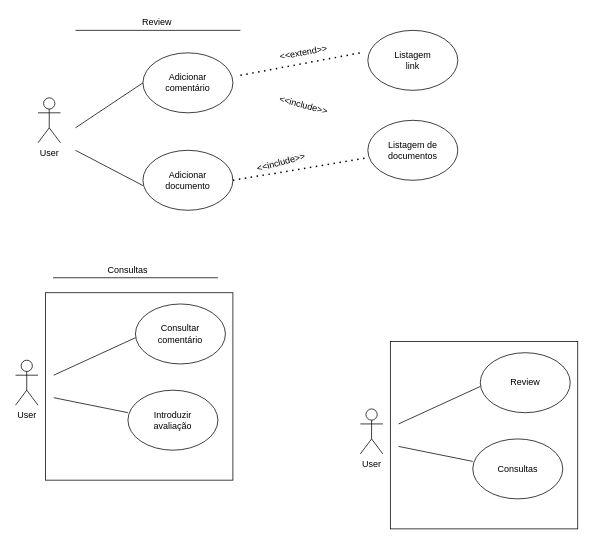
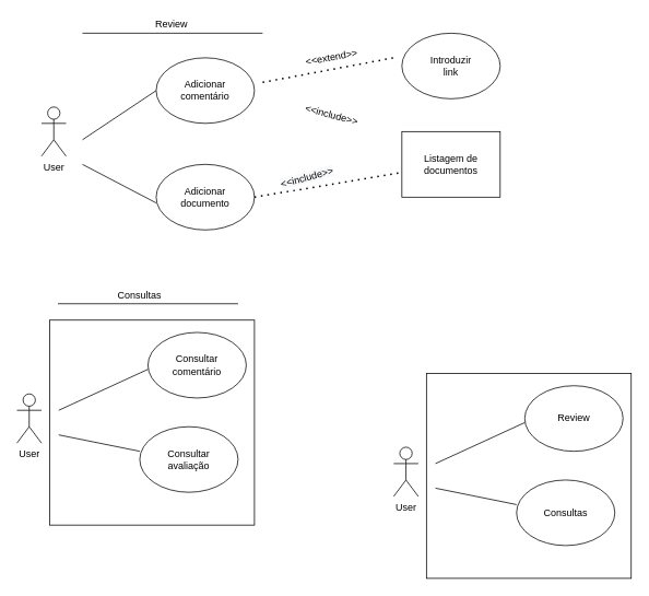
  <mxCell id="0" />
  <mxCell id="1" parent="0" />
  <mxCell id="2" value="" style="whiteSpace=wrap;html=1;aspect=fixed;" vertex="1" parent="1"><mxGeometry x="60" y="390" width="250" height="250" as="geometry" /></mxCell>
  <mxCell id="3" value="User" style="shape=umlActor;verticalLabelPosition=bottom;verticalAlign=top;html=1;outlineConnect=0;" vertex="1" parent="1"><mxGeometry x="50" y="130" width="30" height="60" as="geometry" /></mxCell>
  <mxCell id="4" value="Adicionar &lt;br&gt;comentário" style="ellipse;whiteSpace=wrap;html=1;" vertex="1" parent="1"><mxGeometry x="190" y="70" width="120" height="80" as="geometry" /></mxCell>
  <mxCell id="5" value="Adicionar&lt;br&gt;documento" style="ellipse;whiteSpace=wrap;html=1;" vertex="1" parent="1"><mxGeometry x="190" y="200" width="120" height="80" as="geometry" /></mxCell>
  <mxCell id="6" value="Consultar&lt;br&gt;comentário" style="ellipse;whiteSpace=wrap;html=1;" vertex="1" parent="1"><mxGeometry x="180" y="405" width="120" height="80" as="geometry" /></mxCell>
- <mxCell id="7" value="Introduzir&lt;br&gt;avaliação" style="ellipse;whiteSpace=wrap;html=1;" vertex="1" parent="1"><mxGeometry x="170" y="520" width="120" height="80" as="geometry" /></mxCell>
+ <mxCell id="7" value="Consultar&lt;br&gt;avaliação" style="ellipse;whiteSpace=wrap;html=1;" vertex="1" parent="1"><mxGeometry x="170" y="520" width="120" height="80" as="geometry" /></mxCell>
  <mxCell id="8" value="" style="endArrow=none;html=1;entryX=0;entryY=0.5;entryDx=0;entryDy=0;" edge="1" parent="1" target="4"><mxGeometry width="50" height="50" relative="1" as="geometry"><mxPoint x="100" y="170" as="sourcePoint" /><mxPoint x="130" y="73" as="targetPoint" /></mxGeometry></mxCell>
  <mxCell id="9" value="" style="endArrow=none;html=1;" edge="1" parent="1"><mxGeometry width="50" height="50" relative="1" as="geometry"><mxPoint x="71" y="530" as="sourcePoint" /><mxPoint x="170" y="550" as="targetPoint" /></mxGeometry></mxCell>
  <mxCell id="10" value="" style="endArrow=none;html=1;entryX=0;entryY=0.588;entryDx=0;entryDy=0;entryPerimeter=0;" edge="1" parent="1" target="5"><mxGeometry width="50" height="50" relative="1" as="geometry"><mxPoint x="100" y="200" as="sourcePoint" /><mxPoint x="210" y="53.04" as="targetPoint" /></mxGeometry></mxCell>
  <mxCell id="11" value="" style="endArrow=none;html=1;" edge="1" parent="1"><mxGeometry width="50" height="50" relative="1" as="geometry"><mxPoint x="71" y="500" as="sourcePoint" /><mxPoint x="180" y="450" as="targetPoint" /></mxGeometry></mxCell>
  <mxCell id="12" value="User" style="shape=umlActor;verticalLabelPosition=bottom;verticalAlign=top;html=1;outlineConnect=0;" vertex="1" parent="1"><mxGeometry x="20" y="480" width="30" height="60" as="geometry" /></mxCell>
  <mxCell id="13" value="" style="endArrow=none;html=1;" edge="1" parent="1"><mxGeometry width="50" height="50" relative="1" as="geometry"><mxPoint x="100" y="40" as="sourcePoint" /><mxPoint x="320" y="40" as="targetPoint" /></mxGeometry></mxCell>
  <mxCell id="14" value="&amp;nbsp; &amp;nbsp; &amp;nbsp; &amp;nbsp; &amp;nbsp; &amp;nbsp; &amp;nbsp; &amp;nbsp; &amp;nbsp;Review" style="text;html=1;align=center;verticalAlign=middle;resizable=0;points=[];autosize=1;" vertex="1" parent="1"><mxGeometry x="125" y="20" width="110" height="20" as="geometry" /></mxCell>
- <mxCell id="15" value="Listagem&lt;br&gt;link" style="ellipse;whiteSpace=wrap;html=1;" vertex="1" parent="1"><mxGeometry x="490" y="40" width="120" height="80" as="geometry" /></mxCell>
- <mxCell id="16" value="Listagem de&lt;br&gt;documentos" style="ellipse;whiteSpace=wrap;html=1;" vertex="1" parent="1"><mxGeometry x="490" y="160" width="120" height="80" as="geometry" /></mxCell>
+ <mxCell id="15" value="Introduzir&lt;br&gt;link" style="ellipse;whiteSpace=wrap;html=1;" vertex="1" parent="1"><mxGeometry x="490" y="40" width="120" height="80" as="geometry" /></mxCell>
+ <mxCell id="16" value="Listagem de&lt;br&gt;documentos" style="whiteSpace=wrap;html=1;rounded=0;" vertex="1" parent="1"><mxGeometry x="490" y="160" width="120" height="80" as="geometry" /></mxCell>
  <mxCell id="17" value="" style="endArrow=none;dashed=1;html=1;dashPattern=1 3;strokeWidth=2;" edge="1" parent="1"><mxGeometry width="50" height="50" relative="1" as="geometry"><mxPoint x="320" y="100" as="sourcePoint" /><mxPoint x="480" y="70" as="targetPoint" /></mxGeometry></mxCell>
  <mxCell id="18" value="" style="endArrow=none;dashed=1;html=1;dashPattern=1 3;strokeWidth=2;entryX=0;entryY=0.625;entryDx=0;entryDy=0;entryPerimeter=0;" edge="1" parent="1" target="16"><mxGeometry width="50" height="50" relative="1" as="geometry"><mxPoint x="310" y="240" as="sourcePoint" /><mxPoint x="470" y="210" as="targetPoint" /></mxGeometry></mxCell>
  <mxCell id="19" value="&amp;lt;&amp;lt;extend&amp;gt;&amp;gt;" style="text;html=1;align=center;verticalAlign=middle;resizable=0;points=[];autosize=1;rotation=-10;" vertex="1" parent="1"><mxGeometry x="363.5" y="60" width="80" height="20" as="geometry" /></mxCell>
  <mxCell id="20" value="&amp;lt;&amp;lt;include&amp;gt;&amp;gt;" style="text;html=1;align=center;verticalAlign=middle;resizable=0;points=[];autosize=1;rotation=15;" vertex="1" parent="1"><mxGeometry x="364" y="130" width="80" height="20" as="geometry" /></mxCell>
  <mxCell id="21" value="&lt;span style=&quot;color: rgb(0, 0, 0); font-family: helvetica; font-size: 12px; font-style: normal; font-weight: 400; letter-spacing: normal; text-align: center; text-indent: 0px; text-transform: none; word-spacing: 0px; background-color: rgb(248, 249, 250); display: inline; float: none;&quot;&gt;&amp;lt;&amp;lt;include&amp;gt;&amp;gt;&lt;/span&gt;" style="text;whiteSpace=wrap;html=1;rotation=-15;" vertex="1" parent="1"><mxGeometry x="340" y="200" width="90" height="30" as="geometry" /></mxCell>
  <mxCell id="22" value="" style="endArrow=none;html=1;" edge="1" parent="1"><mxGeometry width="50" height="50" relative="1" as="geometry"><mxPoint x="70" y="370" as="sourcePoint" /><mxPoint x="290" y="370" as="targetPoint" /></mxGeometry></mxCell>
  <mxCell id="23" value="Consultas" style="text;html=1;strokeColor=none;fillColor=none;align=center;verticalAlign=middle;whiteSpace=wrap;rounded=0;" vertex="1" parent="1"><mxGeometry x="150" y="350" width="40" height="20" as="geometry" /></mxCell>
  <mxCell id="24" value="" style="whiteSpace=wrap;html=1;aspect=fixed;" vertex="1" parent="1"><mxGeometry x="520" y="455" width="250" height="250" as="geometry" /></mxCell>
  <mxCell id="25" value="Review" style="ellipse;whiteSpace=wrap;html=1;" vertex="1" parent="1"><mxGeometry x="640" y="470" width="120" height="80" as="geometry" /></mxCell>
  <mxCell id="26" value="Consultas" style="ellipse;whiteSpace=wrap;html=1;" vertex="1" parent="1"><mxGeometry x="630" y="585" width="120" height="80" as="geometry" /></mxCell>
  <mxCell id="27" value="" style="endArrow=none;html=1;" edge="1" parent="1"><mxGeometry width="50" height="50" relative="1" as="geometry"><mxPoint x="531" y="595" as="sourcePoint" /><mxPoint x="630" y="615" as="targetPoint" /></mxGeometry></mxCell>
  <mxCell id="28" value="" style="endArrow=none;html=1;" edge="1" parent="1"><mxGeometry width="50" height="50" relative="1" as="geometry"><mxPoint x="531" y="565" as="sourcePoint" /><mxPoint x="640" y="515" as="targetPoint" /></mxGeometry></mxCell>
  <mxCell id="29" value="User" style="shape=umlActor;verticalLabelPosition=bottom;verticalAlign=top;html=1;outlineConnect=0;" vertex="1" parent="1"><mxGeometry x="480" y="545" width="30" height="60" as="geometry" /></mxCell>
